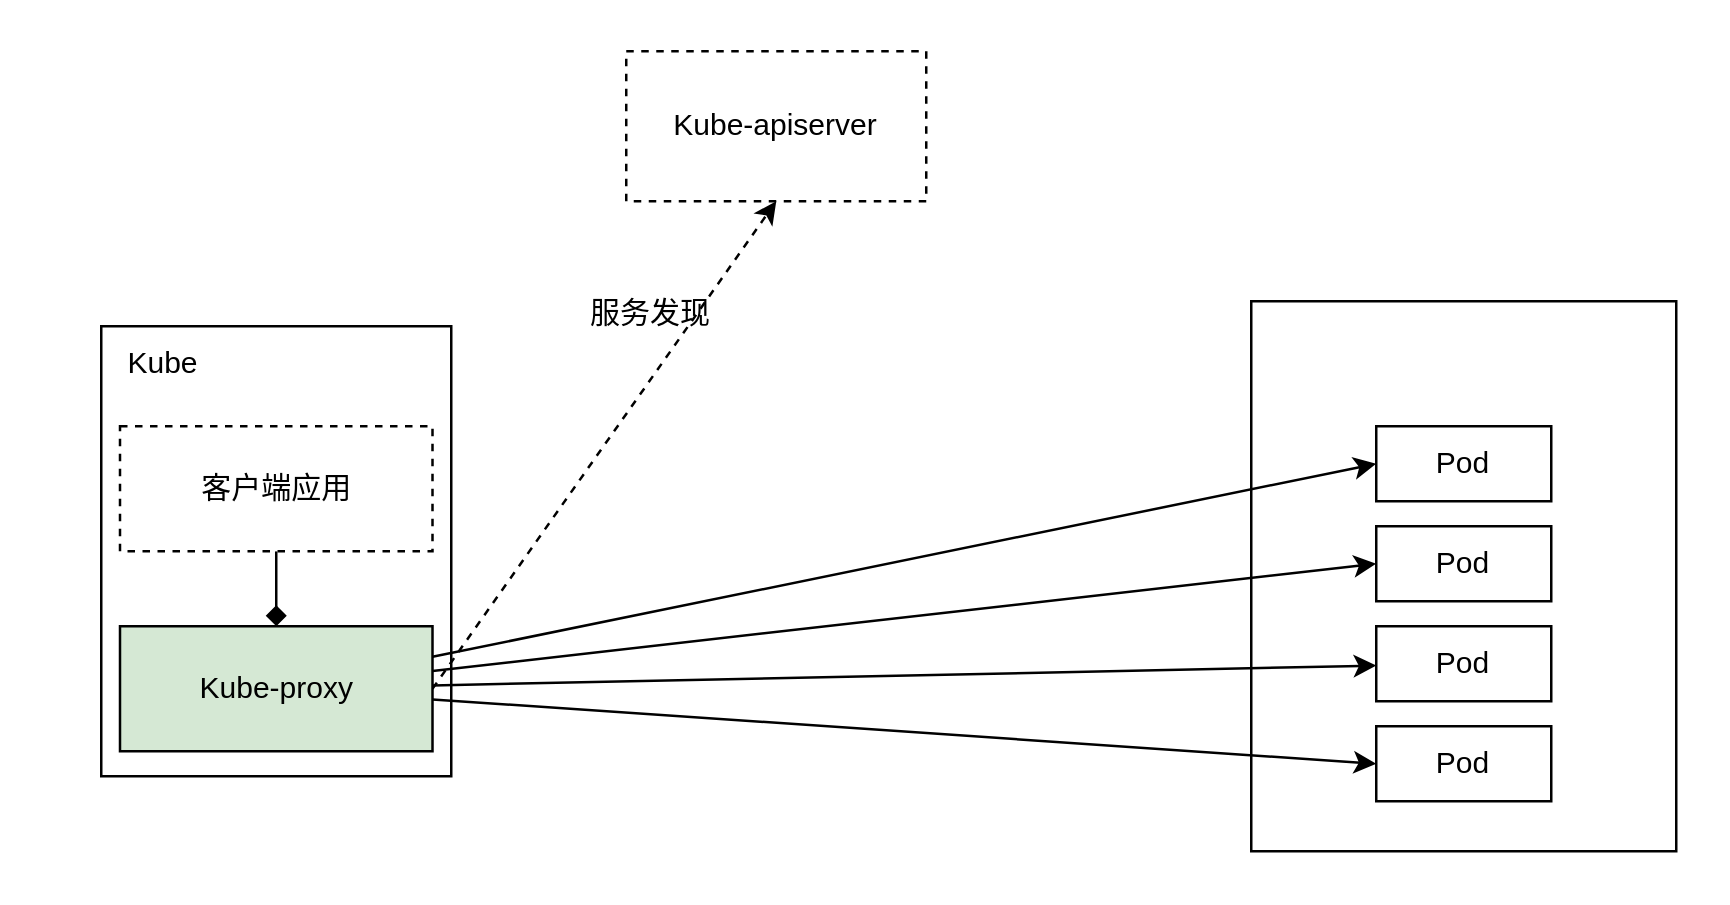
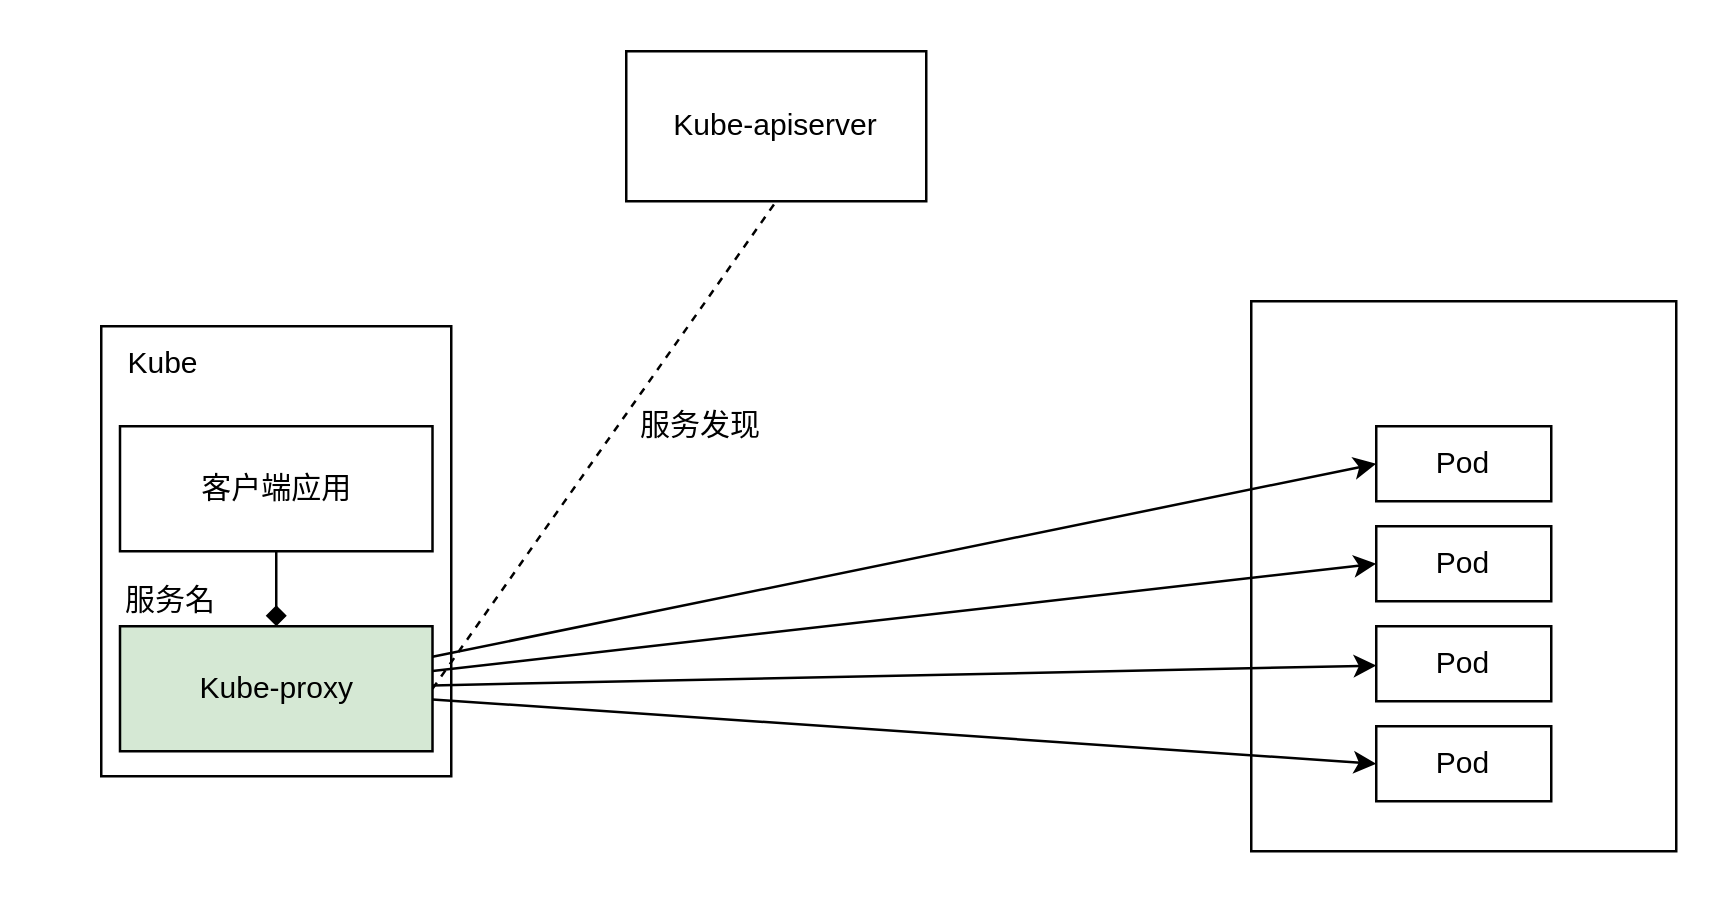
  <mxCell id="0" />
  <mxCell id="1" parent="0" />
  <mxCell id="2" value="" style="rounded=0;whiteSpace=wrap;html=1;align=left;" vertex="1" parent="1"><mxGeometry x="500" y="120" width="170" height="220" as="geometry" /></mxCell>
- <mxCell id="3" value="Kube-apiserver" style="rounded=0;whiteSpace=wrap;html=1;dashed=1;" vertex="1" parent="1"><mxGeometry x="250" y="20" width="120" height="60" as="geometry" /></mxCell>
+ <mxCell id="3" value="Kube-apiserver" style="rounded=0;whiteSpace=wrap;html=1;" vertex="1" parent="1"><mxGeometry x="250" y="20" width="120" height="60" as="geometry" /></mxCell>
  <mxCell id="4" value="" style="rounded=0;whiteSpace=wrap;html=1;" vertex="1" parent="1"><mxGeometry x="40" y="130" width="140" height="180" as="geometry" /></mxCell>
  <mxCell id="5" style="edgeStyle=none;rounded=0;orthogonalLoop=1;jettySize=auto;html=1;entryX=0.5;entryY=0;entryDx=0;entryDy=0;startArrow=none;startFill=0;endArrow=diamond;" edge="1" parent="1" source="6" target="12"><mxGeometry relative="1" as="geometry" /></mxCell>
- <mxCell id="6" value="客户端应用" style="rounded=0;whiteSpace=wrap;html=1;dashed=1;" vertex="1" parent="1"><mxGeometry x="47.5" y="170" width="125" height="50" as="geometry" /></mxCell>
- <mxCell id="7" style="rounded=0;orthogonalLoop=1;jettySize=auto;html=1;dashed=1;exitX=1;exitY=0.5;exitDx=0;exitDy=0;entryX=0.5;entryY=1;entryDx=0;entryDy=0;" edge="1" parent="1" source="12" target="3"><mxGeometry relative="1" as="geometry" /></mxCell>
+ <mxCell id="6" value="客户端应用" style="rounded=0;whiteSpace=wrap;html=1;" vertex="1" parent="1"><mxGeometry x="47.5" y="170" width="125" height="50" as="geometry" /></mxCell>
+ <mxCell id="7" style="rounded=0;orthogonalLoop=1;jettySize=auto;html=1;dashed=1;exitX=1;exitY=0.5;exitDx=0;exitDy=0;entryX=0.5;entryY=1;entryDx=0;entryDy=0;endArrow=none;" edge="1" parent="1" source="12" target="3"><mxGeometry relative="1" as="geometry" /></mxCell>
  <mxCell id="8" style="edgeStyle=none;rounded=0;orthogonalLoop=1;jettySize=auto;html=1;entryX=0;entryY=0.5;entryDx=0;entryDy=0;startArrow=none;startFill=0;" edge="1" parent="1" source="12" target="19"><mxGeometry relative="1" as="geometry" /></mxCell>
  <mxCell id="9" style="edgeStyle=none;rounded=0;orthogonalLoop=1;jettySize=auto;html=1;entryX=0;entryY=0.5;entryDx=0;entryDy=0;startArrow=none;startFill=0;" edge="1" parent="1" source="12" target="18"><mxGeometry relative="1" as="geometry" /></mxCell>
  <mxCell id="10" style="edgeStyle=none;rounded=0;orthogonalLoop=1;jettySize=auto;html=1;startArrow=none;startFill=0;" edge="1" parent="1" source="12" target="17"><mxGeometry relative="1" as="geometry" /></mxCell>
  <mxCell id="11" style="edgeStyle=none;rounded=0;orthogonalLoop=1;jettySize=auto;html=1;entryX=0;entryY=0.5;entryDx=0;entryDy=0;startArrow=none;startFill=0;" edge="1" parent="1" source="12" target="16"><mxGeometry relative="1" as="geometry" /></mxCell>
  <mxCell id="12" value="Kube-proxy" style="rounded=0;whiteSpace=wrap;html=1;fillColor=#d5e8d4;" vertex="1" parent="1"><mxGeometry x="47.5" y="250" width="125" height="50" as="geometry" /></mxCell>
  <mxCell id="13" value="Kube" style="text;html=1;strokeColor=none;fillColor=none;align=center;verticalAlign=middle;whiteSpace=wrap;rounded=0;" vertex="1" parent="1"><mxGeometry x="20" y="130" width="90" height="30" as="geometry" /></mxCell>
- <mxCell id="15" value="服务发现" style="text;html=1;strokeColor=none;fillColor=none;align=center;verticalAlign=middle;whiteSpace=wrap;rounded=0;" vertex="1" parent="1"><mxGeometry x="220" y="115" width="80" height="20" as="geometry" /></mxCell>
+ <mxCell id="14" value="服务名" style="text;html=1;strokeColor=none;fillColor=none;align=center;verticalAlign=middle;whiteSpace=wrap;rounded=0;" vertex="1" parent="1"><mxGeometry x="47.5" y="230" width="40" height="20" as="geometry" /></mxCell>
+ <mxCell id="15" value="服务发现" style="text;html=1;strokeColor=none;fillColor=none;align=center;verticalAlign=middle;whiteSpace=wrap;rounded=0;" vertex="1" parent="1"><mxGeometry x="240" y="160" width="80" height="20" as="geometry" /></mxCell>
  <mxCell id="16" value="Pod" style="rounded=0;whiteSpace=wrap;html=1;align=center;" vertex="1" parent="1"><mxGeometry x="550" y="290" width="70" height="30" as="geometry" /></mxCell>
  <mxCell id="17" value="Pod" style="rounded=0;whiteSpace=wrap;html=1;align=center;" vertex="1" parent="1"><mxGeometry x="550" y="250" width="70" height="30" as="geometry" /></mxCell>
  <mxCell id="18" value="Pod" style="rounded=0;whiteSpace=wrap;html=1;align=center;" vertex="1" parent="1"><mxGeometry x="550" y="210" width="70" height="30" as="geometry" /></mxCell>
  <mxCell id="19" value="Pod" style="rounded=0;whiteSpace=wrap;html=1;align=center;" vertex="1" parent="1"><mxGeometry x="550" y="170" width="70" height="30" as="geometry" /></mxCell>
